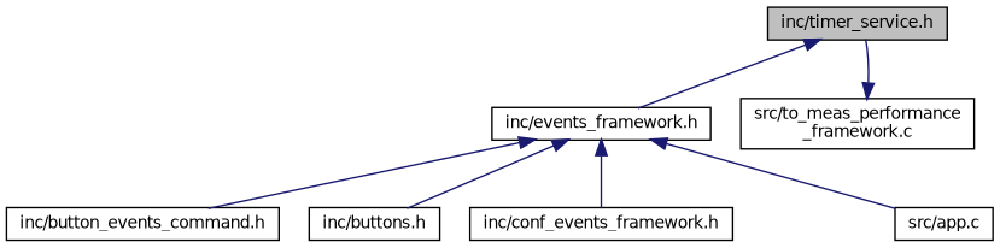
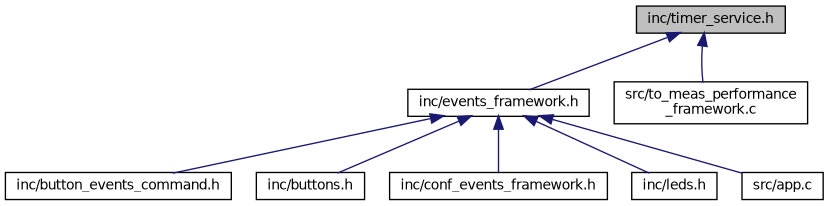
  digraph {
    node [color=black fillcolor=white fontname=Helvetica fontsize=10 shape=record style=filled]
    edge [color=midnightblue dir=back fontname=Helvetica fontsize=10 labelfontname=Helvetica labelfontsize=10 style=solid]
    n1 [fillcolor=grey75 fontcolor=black height=0.2 label="inc/timer_service.h" width=0.4]
    n2 [height=0.2 label="inc/events_framework.h" width=0.4]
    n3 [height=0.2 label="src/to_meas_performance\l_framework.c" width=0.4]
    n4 [height=0.2 label="inc/button_events_command.h" width=0.4]
    n5 [height=0.2 label="inc/buttons.h" width=0.4]
    n6 [height=0.2 label="inc/conf_events_framework.h" width=0.4]
+   n7 [height=0.2 label="inc/leds.h" width=0.4]
    n8 [height=0.2 label="src/app.c" width=0.4]
    n1 -> n2
-   n3 -> n1
+   n1 -> n3
    n2 -> n4
    n2 -> n5
    n2 -> n6
+   n2 -> n7
    n2 -> n8
  }
